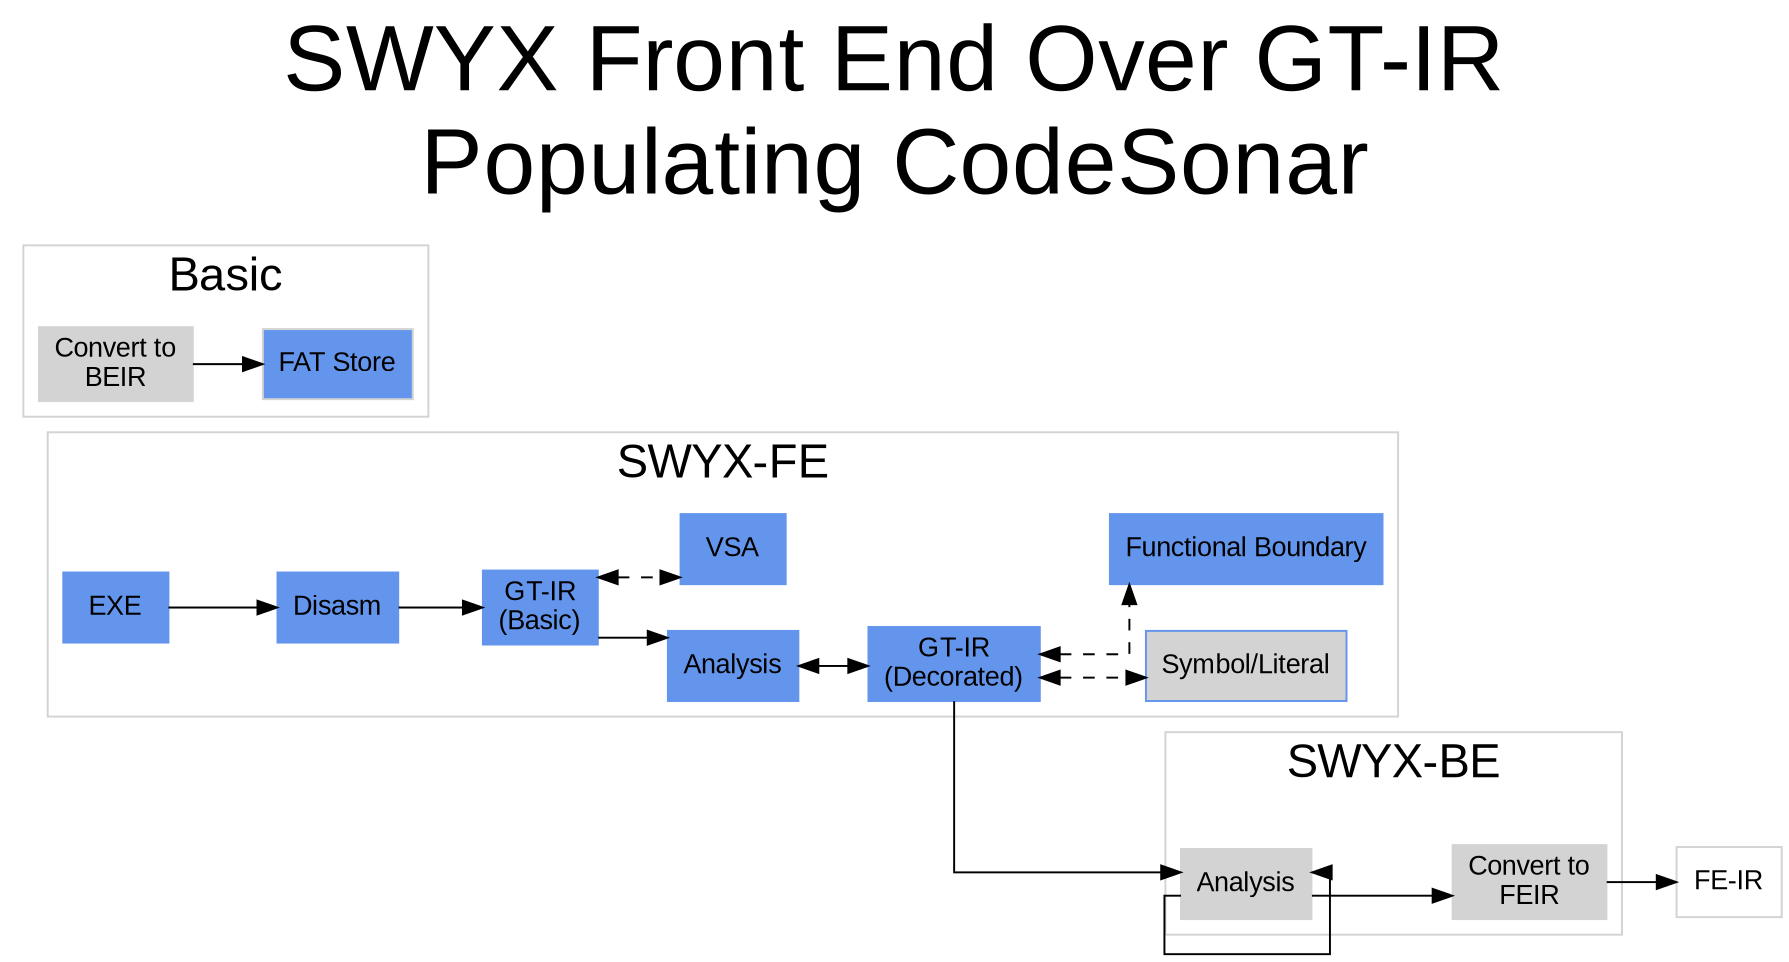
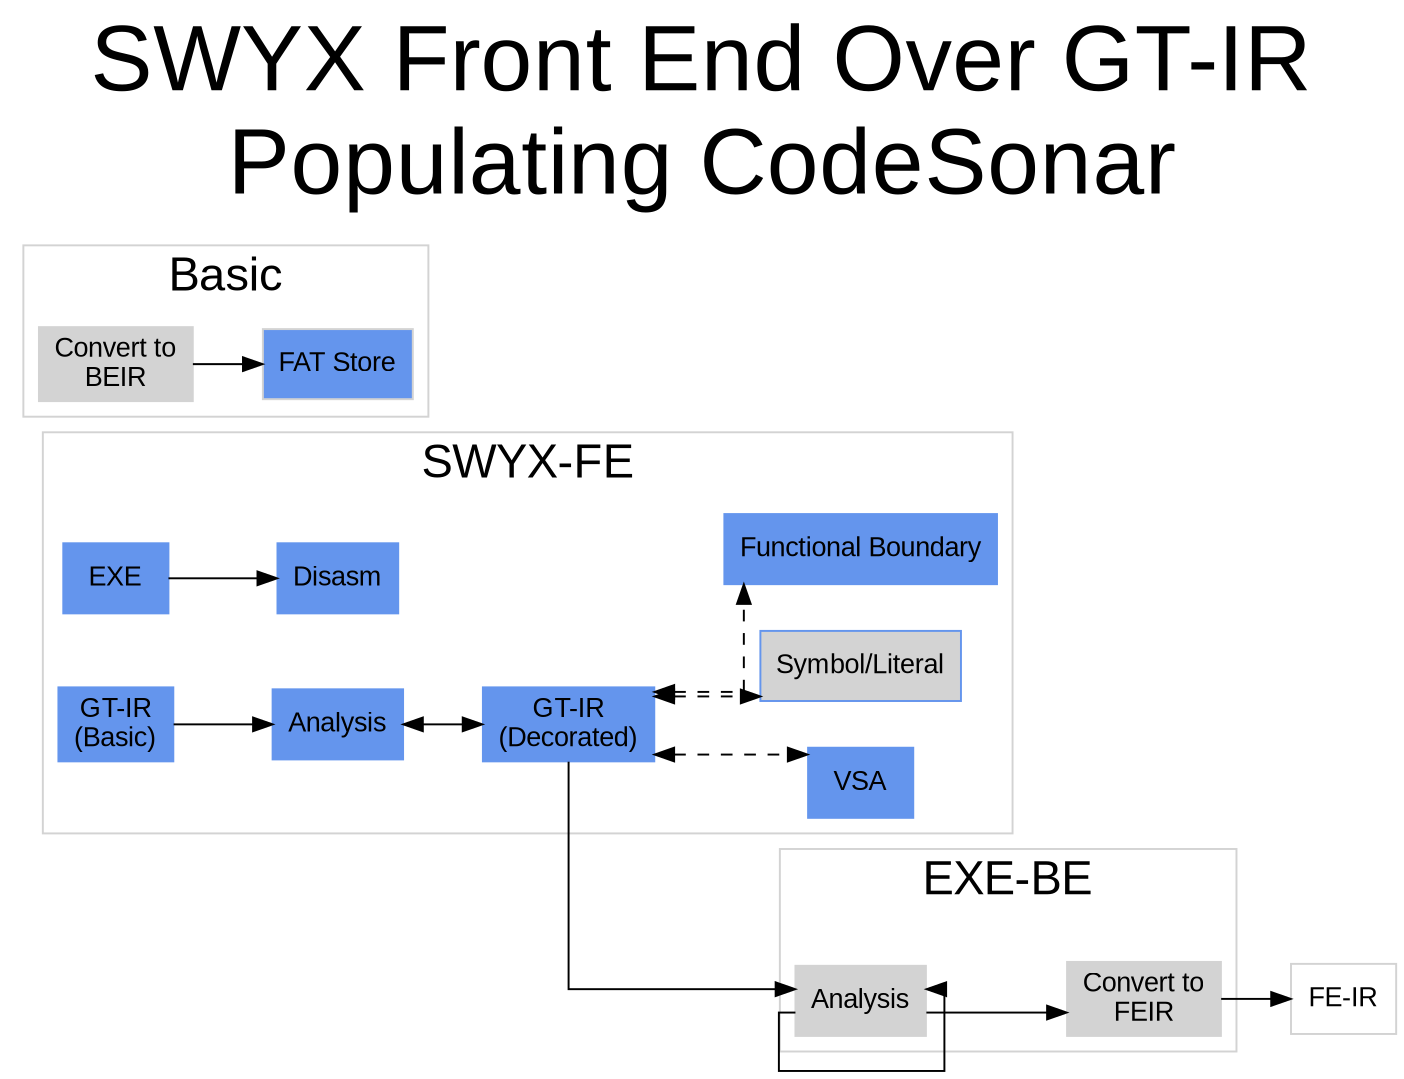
  digraph {
    fontname=arial
    fontsize=48
    label="SWYX Front End Over GT-IR\nPopulating CodeSonar"
    labelloc=t
    nodesep=0.33
    rank=same
    rankdir=LR
    splines=ortho
    node [color=cornflowerblue fontname=arial shape=box style=filled]
    edge [fontname=arial]
    EXE
    Disasm
    Analysis
    VSA
    "Symbol/Literal" [fillcolor=lightgrey]
    "Functional Boundary"
    n7 [label="GT-IR\n(Basic)"]
    n8 [label="GT-IR\n(Decorated)"]
    n9 [color=lightgrey label=Analysis]
    n10 [color=lightgrey label="Convert to\nFEIR"]
    n11 [color=lightgrey label="Convert to\nBEIR"]
    "FAT Store" [color=lightgrey fillcolor=cornflowerblue]
    n13 [color=lightgrey label="FE-IR" style=hollow]
    subgraph cluster_1 {
      color=lightgrey
      fontsize=24
      label="SWYX-FE"
      EXE
      Disasm
      Analysis
      VSA
      "Symbol/Literal"
      "Functional Boundary"
      n7
      n8
    }
    subgraph cluster_2 {
      color=lightgrey
      fontsize=24
-     label="SWYX-BE"
+     label="EXE-BE"
      rank=0
      n9
      n10
    }
    subgraph cluster_3 {
      color=lightgrey
      fontsize=24
      label=Basic
      n11
      "FAT Store"
    }
    EXE -> Disasm
-   Disasm -> n7
    Analysis -> n8 [dir=both]
    n7 -> Analysis
-   n7 -> VSA [dir=both style=dashed]
+   n8 -> VSA [dir=both style=dashed]
    n8 -> "Symbol/Literal" [dir=both style=dashed]
    n8 -> "Functional Boundary" [dir=both style=dashed]
    n8 -> n9
    n9 -> n9
    n9 -> n10
    n10 -> n13
    n11 -> "FAT Store"
  }
